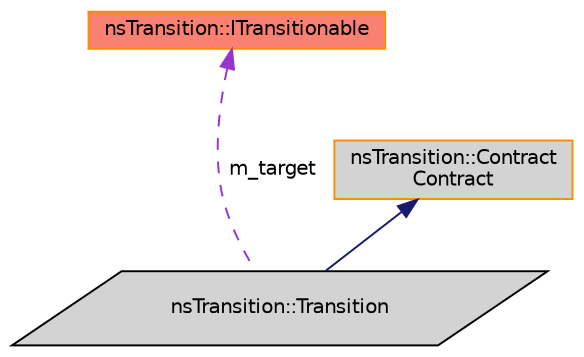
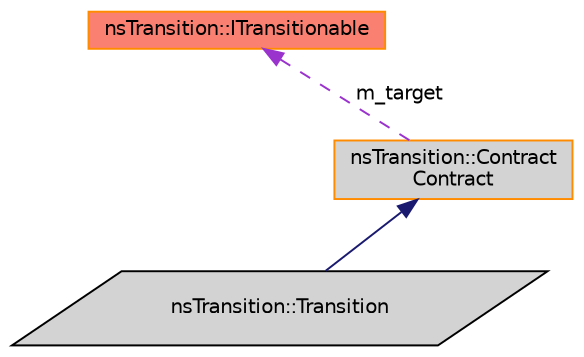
  digraph {
    node [color=darkorange fillcolor=lightgrey fontname=Helvetica fontsize=10 shape=box style=filled]
    edge [dir=back fontname=Helvetica fontsize=10 labelfontname=Helvetica labelfontsize=10]
    n1 [color=black fontcolor=black height=0.2 label="nsTransition::Transition" shape=parallelogram width=0.4]
    n2 [height=0.2 label="nsTransition::Contract\lContract" width=0.4]
    n3 [fillcolor=salmon height=0.2 label="nsTransition::ITransitionable" width=0.4]
    n2 -> n1 [color=midnightblue style=solid]
-   n3 -> n1 [color=darkorchid3 label=" m_target" style=dashed]
+   n3 -> n2 [color=darkorchid3 label=" m_target" style=dashed]
  }
